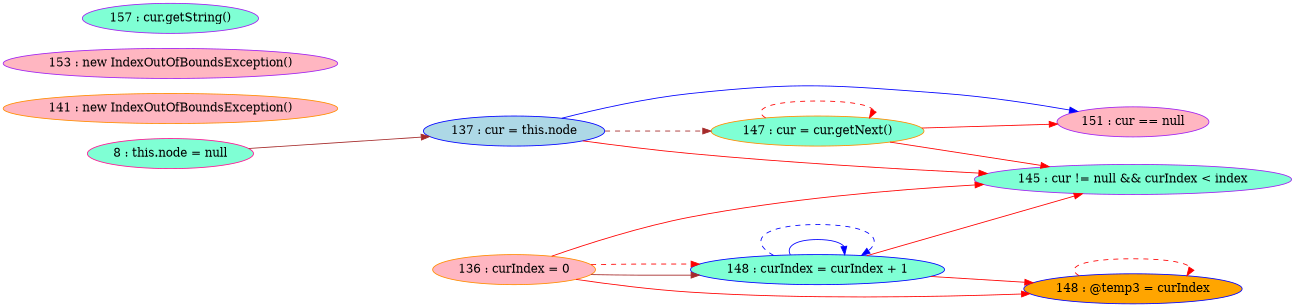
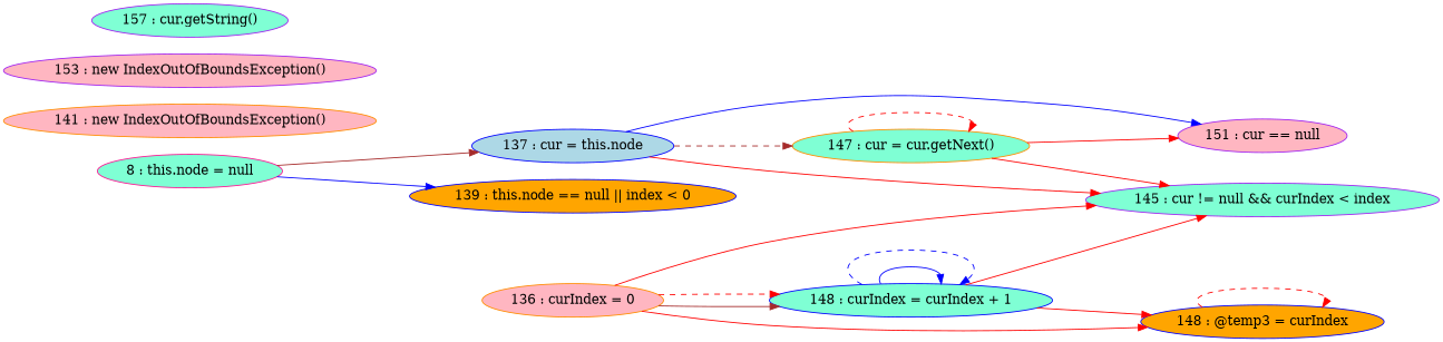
  digraph {
    rankdir=LR
    node [color=blue fillcolor=aquamarine style=filled]
    edge [color=red]
    "8 : this.node = null" [color=deeppink]
    "137 : cur = this.node" [fillcolor=lightblue]
+   "139 : this.node == null || index < 0" [fillcolor=orange]
    "145 : cur != null && curIndex < index" [color=purple]
    "151 : cur == null" [color=purple fillcolor=lightpink]
    "147 : cur = cur.getNext()" [color=darkorange]
    "136 : curIndex = 0" [color=darkorange fillcolor=lightpink]
    "148 : @temp3 = curIndex" [fillcolor=orange]
    "148 : curIndex = curIndex + 1"
    "141 : new IndexOutOfBoundsException()" [color=darkorange fillcolor=lightpink]
    "153 : new IndexOutOfBoundsException()" [color=purple fillcolor=lightpink]
    "157 : cur.getString()" [color=purple]
    "8 : this.node = null" -> "137 : cur = this.node" [color=brown]
+   "8 : this.node = null" -> "139 : this.node == null || index < 0" [color=blue]
    "137 : cur = this.node" -> "145 : cur != null && curIndex < index"
    "137 : cur = this.node" -> "151 : cur == null" [color=blue]
    "137 : cur = this.node" -> "147 : cur = cur.getNext()" [color=brown style=dashed]
    "147 : cur = cur.getNext()" -> "145 : cur != null && curIndex < index"
    "147 : cur = cur.getNext()" -> "151 : cur == null"
    "147 : cur = cur.getNext()" -> "147 : cur = cur.getNext()" [style=dashed]
    "136 : curIndex = 0" -> "145 : cur != null && curIndex < index"
    "136 : curIndex = 0" -> "148 : @temp3 = curIndex"
    "136 : curIndex = 0" -> "148 : curIndex = curIndex + 1" [color=brown]
    "136 : curIndex = 0" -> "148 : curIndex = curIndex + 1" [style=dashed]
    "148 : @temp3 = curIndex" -> "148 : @temp3 = curIndex" [style=dashed]
    "148 : curIndex = curIndex + 1" -> "145 : cur != null && curIndex < index"
    "148 : curIndex = curIndex + 1" -> "148 : @temp3 = curIndex"
    "148 : curIndex = curIndex + 1" -> "148 : curIndex = curIndex + 1" [color=blue]
    "148 : curIndex = curIndex + 1" -> "148 : curIndex = curIndex + 1" [color=blue style=dashed]
  }
